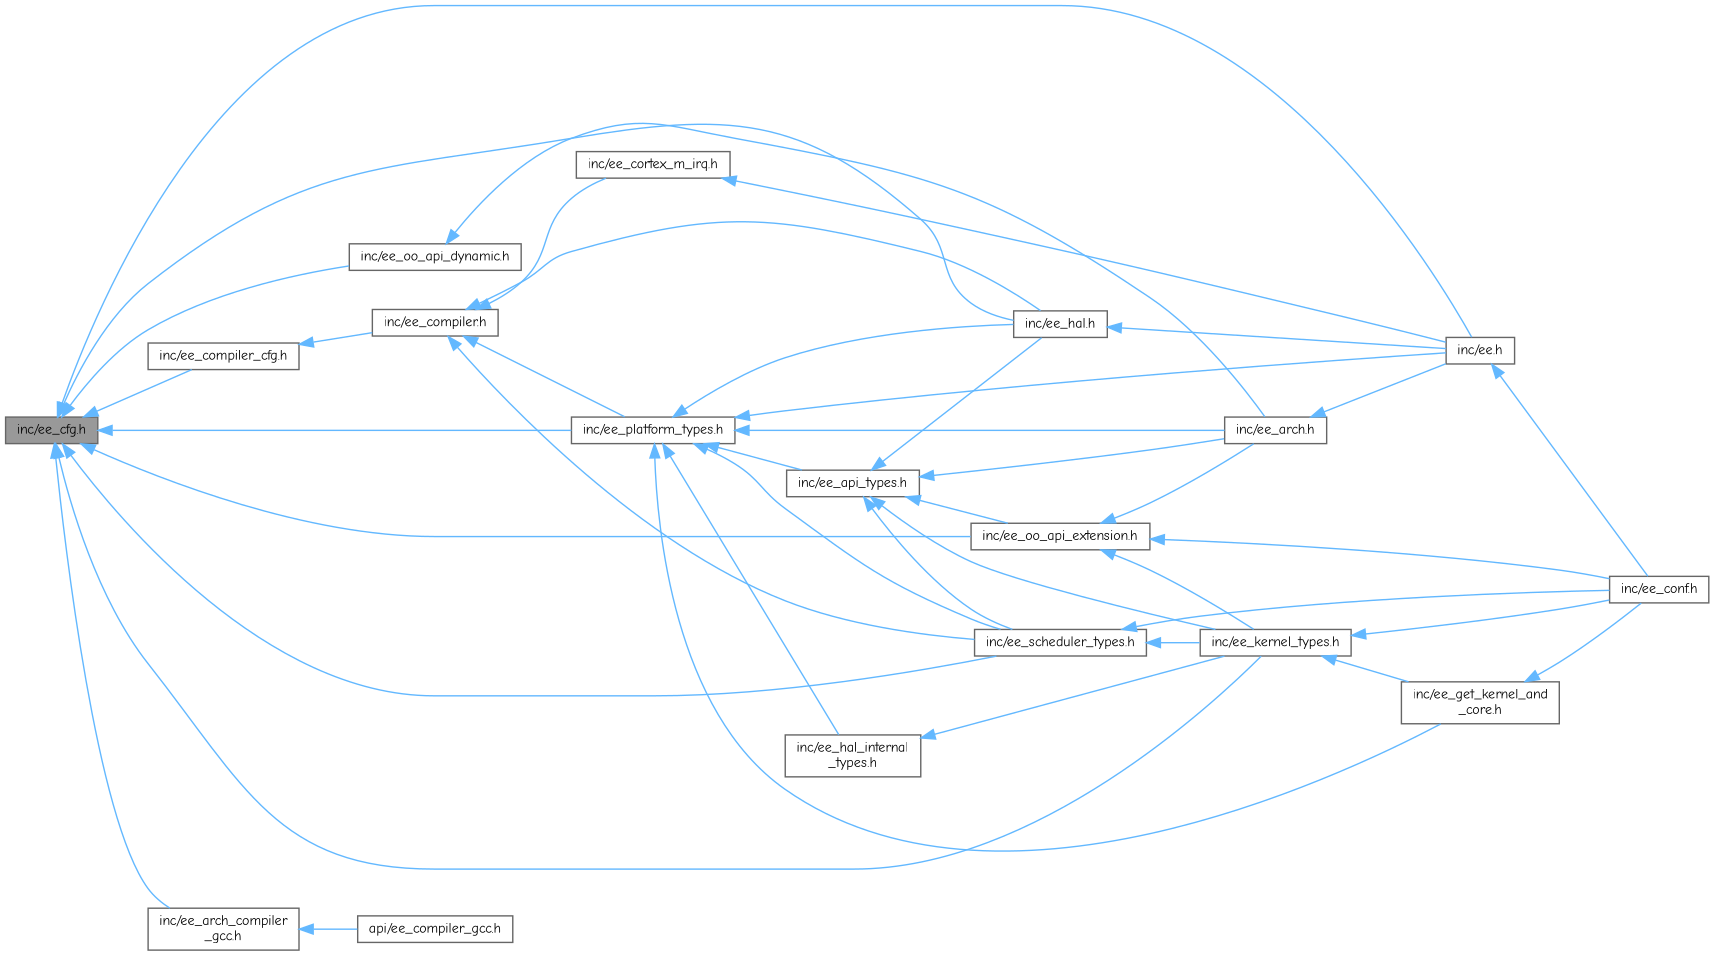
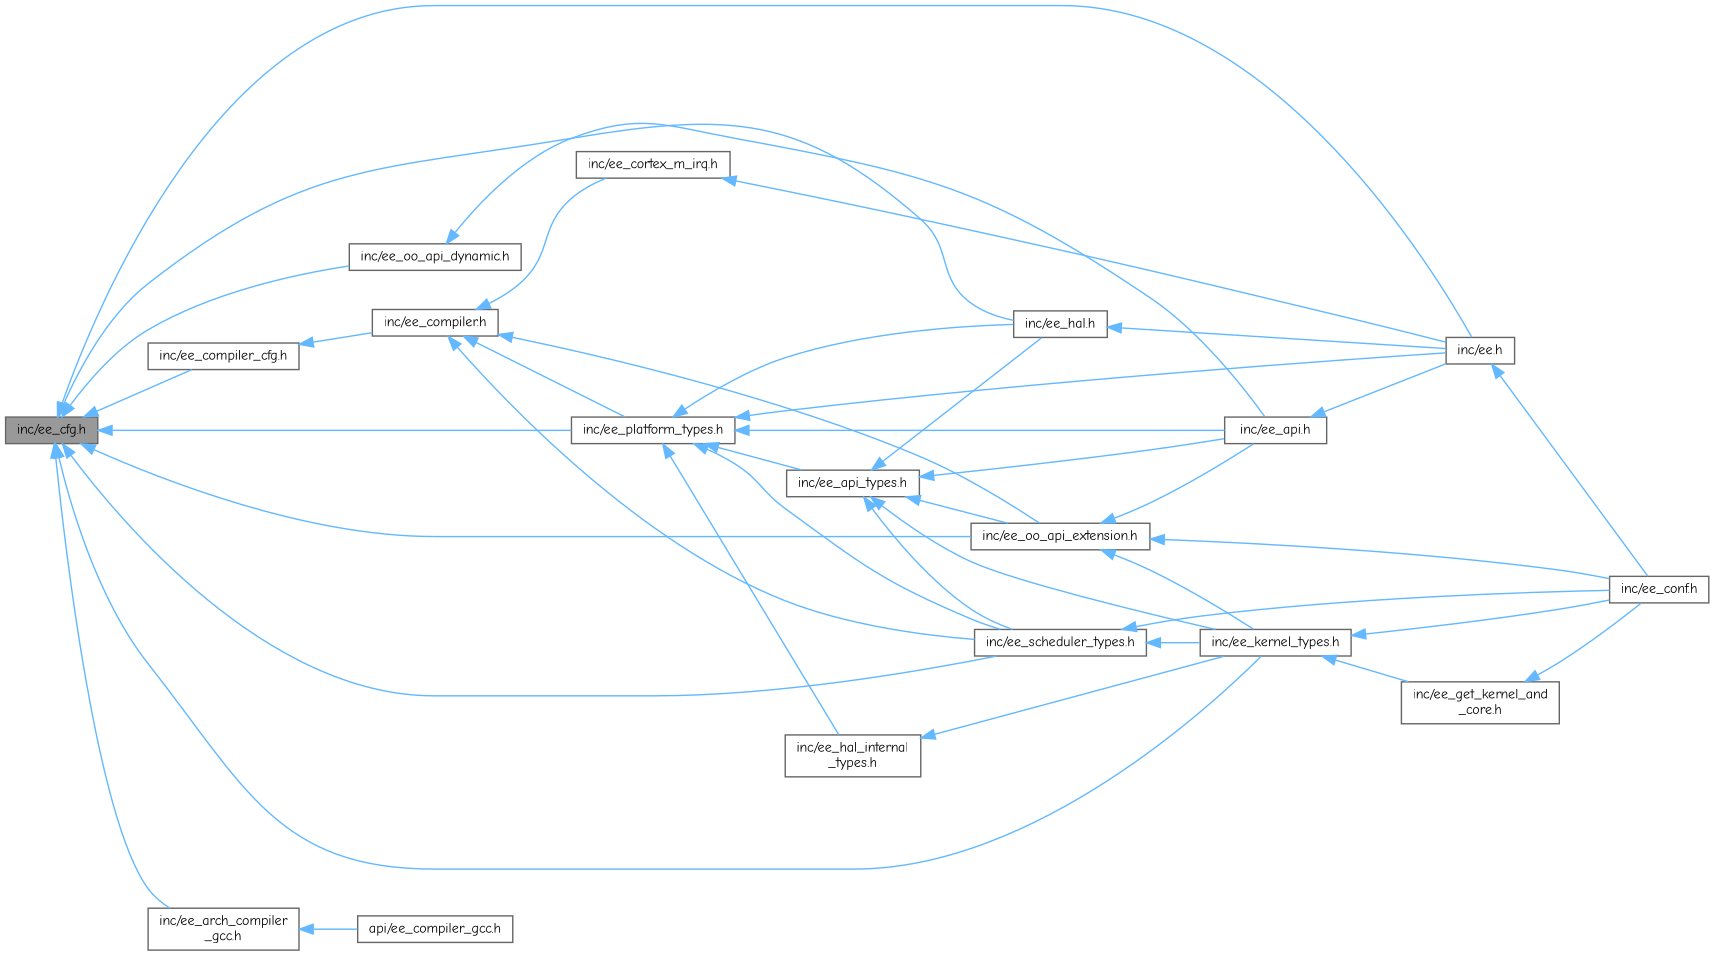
  digraph {
    fontname="Comic Neue"
    rankdir=LR
    node [color=grey40 fillcolor=white fontname="Comic Neue" fontsize=10 shape=box style=filled]
    edge [color=steelblue1 dir=back fontname="Comic Neue" fontsize=10 labelfontname=Helvetica labelfontsize=10 style=solid]
    n1 [color=gray40 fillcolor=grey60 fontcolor=black height=0.2 label="inc/ee_cfg.h" width=0.4]
    n2 [height=0.2 label="inc/ee.h" width=0.4]
    n3 [height=0.2 label="inc/ee_arch_compiler\l_gcc.h" width=0.4]
    n4 [height=0.2 label="inc/ee_compiler_cfg.h" width=0.4]
    n5 [height=0.2 label="inc/ee_hal.h" width=0.4]
    n6 [height=0.2 label="inc/ee_platform_types.h" width=0.4]
    n7 [height=0.2 label="inc/ee_kernel_types.h" width=0.4]
    n8 [height=0.2 label="inc/ee_oo_api_extension.h" width=0.4]
    n9 [height=0.2 label="inc/ee_scheduler_types.h" width=0.4]
    n10 [height=0.2 label="inc/ee_oo_api_dynamic.h" width=0.4]
    n11 [height=0.2 label="inc/ee_conf.h" width=0.4]
    n12 [height=0.2 label="api/ee_compiler_gcc.h" width=0.4]
    n13 [height=0.2 label="inc/ee_compiler.h" width=0.4]
-   n14 [height=0.2 label="inc/ee_arch.h" width=0.4]
+   n14 [height=0.2 label="inc/ee_api.h" width=0.4]
    n15 [height=0.2 label="inc/ee_api_types.h" width=0.4]
    n16 [height=0.2 label="inc/ee_get_kernel_and\l_core.h" width=0.4]
    n17 [height=0.2 label="inc/ee_hal_internal\l_types.h" width=0.4]
    n18 [height=0.2 label="inc/ee_cortex_m_irq.h" width=0.4]
    n1 -> n2
    n1 -> n3
    n1 -> n4
    n1 -> n5
    n1 -> n6
    n1 -> n7
    n1 -> n8
    n1 -> n9
    n1 -> n10
    n2 -> n11
    n3 -> n12
    n4 -> n13
    n5 -> n2
    n6 -> n2
    n6 -> n5
    n6 -> n9
    n6 -> n14
    n6 -> n15
-   n6 -> n16
    n6 -> n17
    n7 -> n11
    n7 -> n16
    n8 -> n7
    n8 -> n11
    n8 -> n14
    n9 -> n7
    n9 -> n11
    n10 -> n14
-   n13 -> n5
+   n13 -> n8
    n13 -> n6
    n13 -> n9
    n13 -> n18
    n14 -> n2
    n15 -> n5
    n15 -> n7
    n15 -> n8
    n15 -> n9
    n15 -> n14
    n16 -> n11
    n17 -> n7
    n18 -> n2
  }
